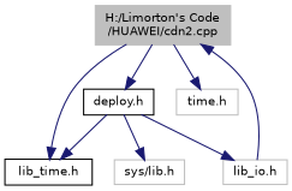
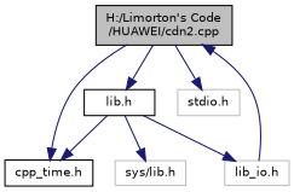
  digraph {
    node [color=black fillcolor=white fontname=Helvetica fontsize=10 shape=record style=filled]
    edge [color=midnightblue fontname=Helvetica fontsize=10 labelfontname=Helvetica labelfontsize=10 style=solid]
-   n1 [color=grey75 fillcolor=grey75 fontcolor=black height=0.2 label="H:/Limorton's Code\l/HUAWEI/cdn2.cpp" width=0.4]
-   n2 [height=0.2 label="deploy.h" width=0.4]
-   n3 [height=0.2 label="lib_time.h" width=0.4]
-   n4 [color=grey75 height=0.2 label="time.h" width=0.4]
+   n1 [fillcolor=grey75 fontcolor=black height=0.2 label="H:/Limorton's Code\l/HUAWEI/cdn2.cpp" width=0.4]
+   n2 [height=0.2 label="lib.h" width=0.4]
+   n3 [height=0.2 label="cpp_time.h" width=0.4]
+   n4 [color=grey75 height=0.2 label="stdio.h" width=0.4]
    n5 [color=grey75 height=0.2 label="lib_io.h" width=0.4]
    n6 [color=grey75 height=0.2 label="sys/lib.h" width=0.4]
    n1 -> n2
    n1 -> n3
    n1 -> n4
    n2 -> n3
    n2 -> n5
    n2 -> n6
    n5 -> n1
  }
